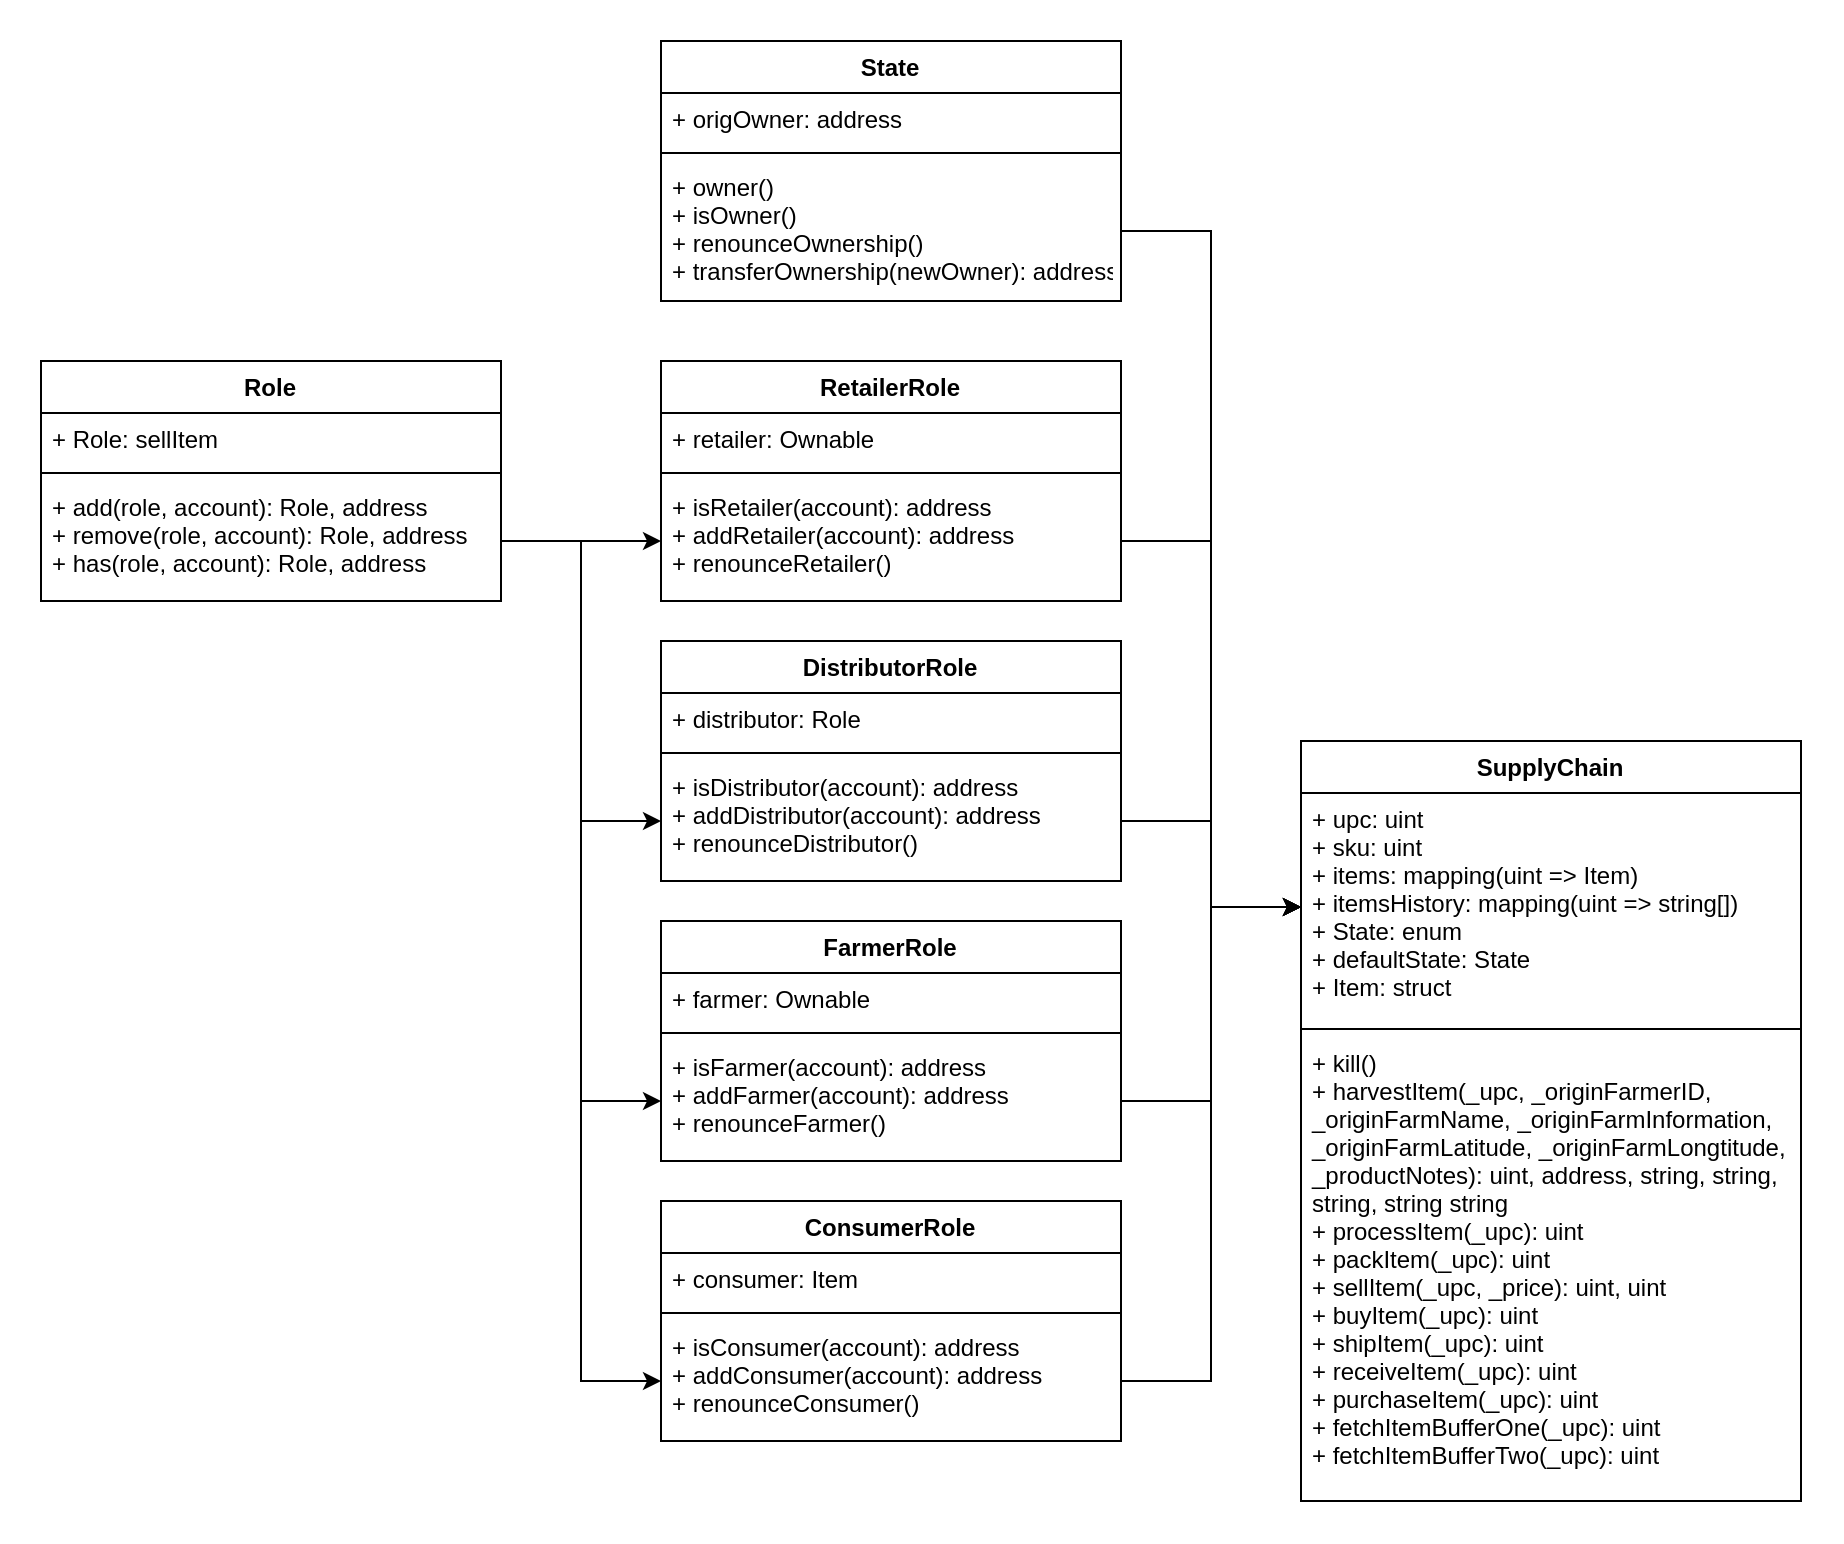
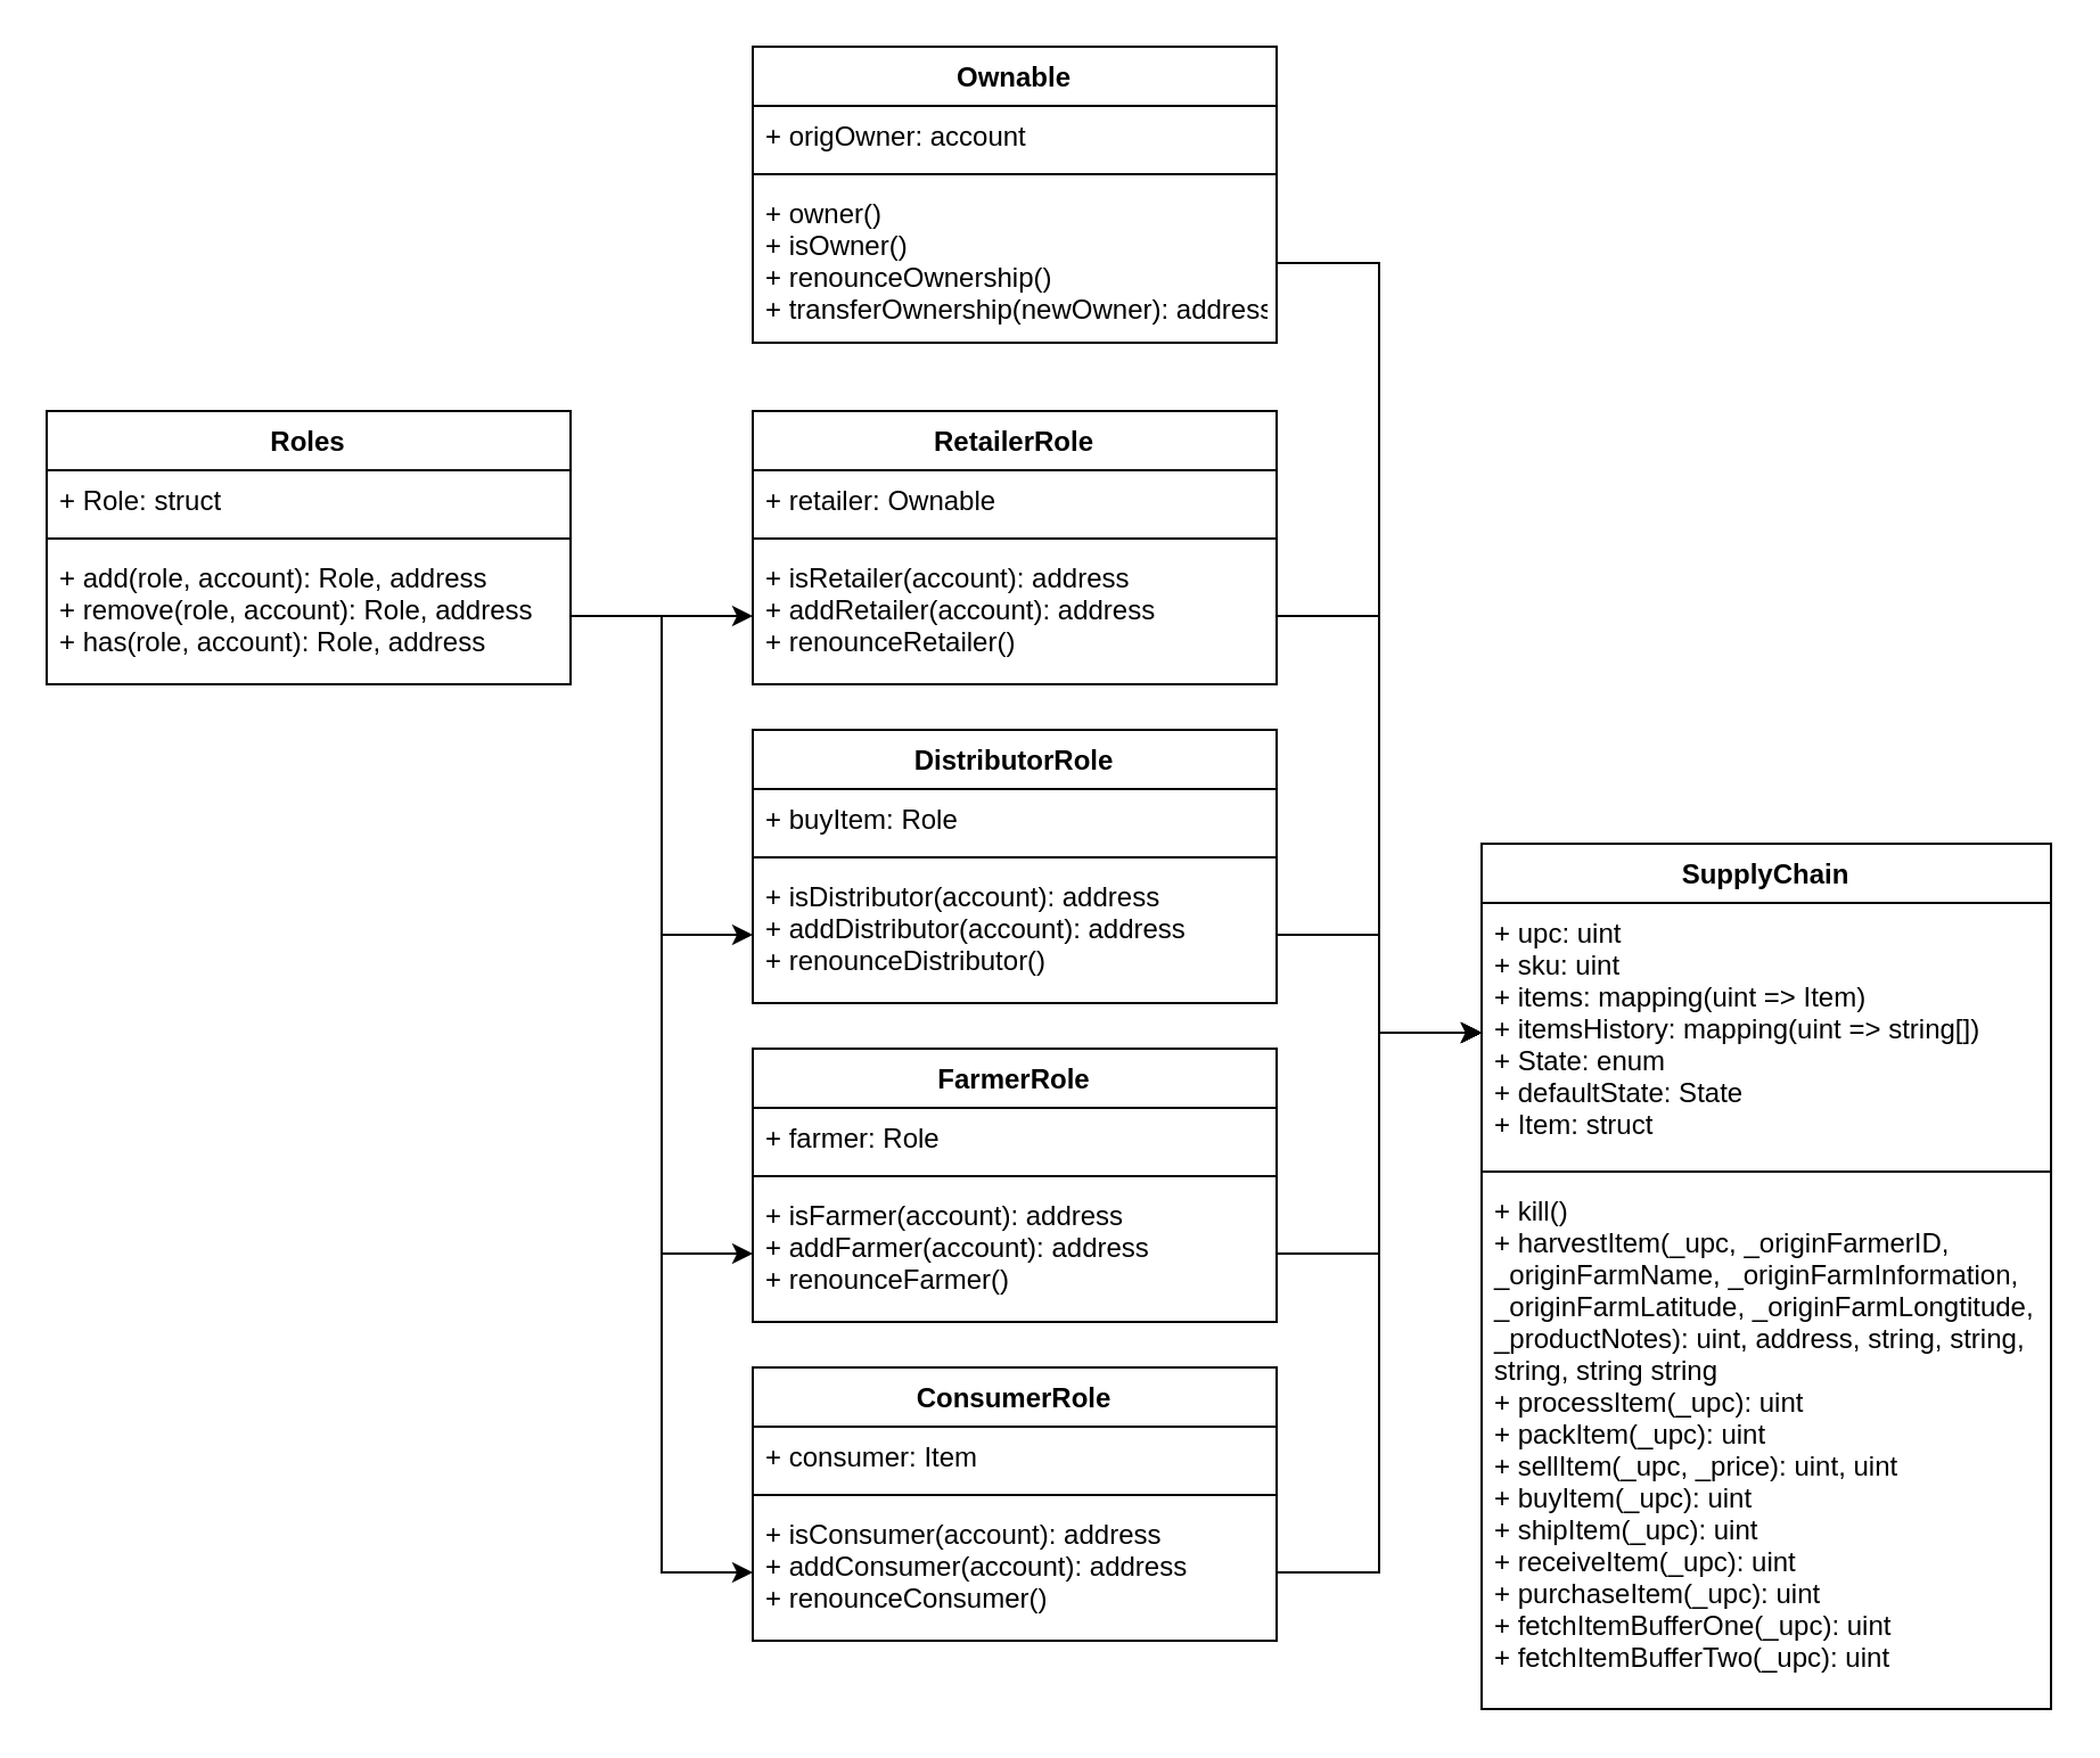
  <mxCell id="0" />
  <mxCell id="1" parent="0" />
- <mxCell id="2" value="Role" style="swimlane;fontStyle=1;align=center;verticalAlign=top;childLayout=stackLayout;horizontal=1;startSize=26;horizontalStack=0;resizeParent=1;resizeParentMax=0;resizeLast=0;collapsible=1;marginBottom=0;" vertex="1" parent="1"><mxGeometry x="20" y="180" width="230" height="120" as="geometry" /></mxCell>
- <mxCell id="3" value="+ Role: sellItem" style="text;strokeColor=none;fillColor=none;align=left;verticalAlign=top;spacingLeft=4;spacingRight=4;overflow=hidden;rotatable=0;points=[[0,0.5],[1,0.5]];portConstraint=eastwest;" vertex="1" parent="2"><mxGeometry y="26" width="230" height="26" as="geometry" /></mxCell>
+ <mxCell id="2" value="Roles" style="swimlane;fontStyle=1;align=center;verticalAlign=top;childLayout=stackLayout;horizontal=1;startSize=26;horizontalStack=0;resizeParent=1;resizeParentMax=0;resizeLast=0;collapsible=1;marginBottom=0;" vertex="1" parent="1"><mxGeometry x="20" y="180" width="230" height="120" as="geometry" /></mxCell>
+ <mxCell id="3" value="+ Role: struct" style="text;strokeColor=none;fillColor=none;align=left;verticalAlign=top;spacingLeft=4;spacingRight=4;overflow=hidden;rotatable=0;points=[[0,0.5],[1,0.5]];portConstraint=eastwest;" vertex="1" parent="2"><mxGeometry y="26" width="230" height="26" as="geometry" /></mxCell>
  <mxCell id="4" value="" style="line;strokeWidth=1;fillColor=none;align=left;verticalAlign=middle;spacingTop=-1;spacingLeft=3;spacingRight=3;rotatable=0;labelPosition=right;points=[];portConstraint=eastwest;strokeColor=inherit;" vertex="1" parent="2"><mxGeometry y="52" width="230" height="8" as="geometry" /></mxCell>
  <mxCell id="5" value="+ add(role, account): Role, address&#10;+ remove(role, account): Role, address&#10;+ has(role, account): Role, address" style="text;strokeColor=none;fillColor=none;align=left;verticalAlign=top;spacingLeft=4;spacingRight=4;overflow=hidden;rotatable=0;points=[[0,0.5],[1,0.5]];portConstraint=eastwest;" vertex="1" parent="2"><mxGeometry y="60" width="230" height="60" as="geometry" /></mxCell>
  <mxCell id="6" value="RetailerRole" style="swimlane;fontStyle=1;align=center;verticalAlign=top;childLayout=stackLayout;horizontal=1;startSize=26;horizontalStack=0;resizeParent=1;resizeParentMax=0;resizeLast=0;collapsible=1;marginBottom=0;" vertex="1" parent="1"><mxGeometry x="330" y="180" width="230" height="120" as="geometry" /></mxCell>
  <mxCell id="7" value="+ retailer: Ownable" style="text;strokeColor=none;fillColor=none;align=left;verticalAlign=top;spacingLeft=4;spacingRight=4;overflow=hidden;rotatable=0;points=[[0,0.5],[1,0.5]];portConstraint=eastwest;" vertex="1" parent="6"><mxGeometry y="26" width="230" height="26" as="geometry" /></mxCell>
  <mxCell id="8" value="" style="line;strokeWidth=1;fillColor=none;align=left;verticalAlign=middle;spacingTop=-1;spacingLeft=3;spacingRight=3;rotatable=0;labelPosition=right;points=[];portConstraint=eastwest;strokeColor=inherit;" vertex="1" parent="6"><mxGeometry y="52" width="230" height="8" as="geometry" /></mxCell>
  <mxCell id="9" value="+ isRetailer(account): address&#10;+ addRetailer(account): address&#10;+ renounceRetailer()" style="text;strokeColor=none;fillColor=none;align=left;verticalAlign=top;spacingLeft=4;spacingRight=4;overflow=hidden;rotatable=0;points=[[0,0.5],[1,0.5]];portConstraint=eastwest;" vertex="1" parent="6"><mxGeometry y="60" width="230" height="60" as="geometry" /></mxCell>
  <mxCell id="10" style="edgeStyle=orthogonalEdgeStyle;rounded=0;orthogonalLoop=1;jettySize=auto;html=1;exitX=1;exitY=0.5;exitDx=0;exitDy=0;entryX=0;entryY=0.5;entryDx=0;entryDy=0;" edge="1" parent="1" source="5" target="9"><mxGeometry relative="1" as="geometry" /></mxCell>
  <mxCell id="11" value="DistributorRole" style="swimlane;fontStyle=1;align=center;verticalAlign=top;childLayout=stackLayout;horizontal=1;startSize=26;horizontalStack=0;resizeParent=1;resizeParentMax=0;resizeLast=0;collapsible=1;marginBottom=0;" vertex="1" parent="1"><mxGeometry x="330" y="320" width="230" height="120" as="geometry" /></mxCell>
- <mxCell id="12" value="+ distributor: Role" style="text;strokeColor=none;fillColor=none;align=left;verticalAlign=top;spacingLeft=4;spacingRight=4;overflow=hidden;rotatable=0;points=[[0,0.5],[1,0.5]];portConstraint=eastwest;" vertex="1" parent="11"><mxGeometry y="26" width="230" height="26" as="geometry" /></mxCell>
+ <mxCell id="12" value="+ buyItem: Role" style="text;strokeColor=none;fillColor=none;align=left;verticalAlign=top;spacingLeft=4;spacingRight=4;overflow=hidden;rotatable=0;points=[[0,0.5],[1,0.5]];portConstraint=eastwest;" vertex="1" parent="11"><mxGeometry y="26" width="230" height="26" as="geometry" /></mxCell>
  <mxCell id="13" value="" style="line;strokeWidth=1;fillColor=none;align=left;verticalAlign=middle;spacingTop=-1;spacingLeft=3;spacingRight=3;rotatable=0;labelPosition=right;points=[];portConstraint=eastwest;strokeColor=inherit;" vertex="1" parent="11"><mxGeometry y="52" width="230" height="8" as="geometry" /></mxCell>
  <mxCell id="14" value="+ isDistributor(account): address&#10;+ addDistributor(account): address&#10;+ renounceDistributor()" style="text;strokeColor=none;fillColor=none;align=left;verticalAlign=top;spacingLeft=4;spacingRight=4;overflow=hidden;rotatable=0;points=[[0,0.5],[1,0.5]];portConstraint=eastwest;" vertex="1" parent="11"><mxGeometry y="60" width="230" height="60" as="geometry" /></mxCell>
  <mxCell id="15" value="FarmerRole" style="swimlane;fontStyle=1;align=center;verticalAlign=top;childLayout=stackLayout;horizontal=1;startSize=26;horizontalStack=0;resizeParent=1;resizeParentMax=0;resizeLast=0;collapsible=1;marginBottom=0;" vertex="1" parent="1"><mxGeometry x="330" y="460" width="230" height="120" as="geometry" /></mxCell>
- <mxCell id="16" value="+ farmer: Ownable" style="text;strokeColor=none;fillColor=none;align=left;verticalAlign=top;spacingLeft=4;spacingRight=4;overflow=hidden;rotatable=0;points=[[0,0.5],[1,0.5]];portConstraint=eastwest;" vertex="1" parent="15"><mxGeometry y="26" width="230" height="26" as="geometry" /></mxCell>
+ <mxCell id="16" value="+ farmer: Role" style="text;strokeColor=none;fillColor=none;align=left;verticalAlign=top;spacingLeft=4;spacingRight=4;overflow=hidden;rotatable=0;points=[[0,0.5],[1,0.5]];portConstraint=eastwest;" vertex="1" parent="15"><mxGeometry y="26" width="230" height="26" as="geometry" /></mxCell>
  <mxCell id="17" value="" style="line;strokeWidth=1;fillColor=none;align=left;verticalAlign=middle;spacingTop=-1;spacingLeft=3;spacingRight=3;rotatable=0;labelPosition=right;points=[];portConstraint=eastwest;strokeColor=inherit;" vertex="1" parent="15"><mxGeometry y="52" width="230" height="8" as="geometry" /></mxCell>
  <mxCell id="18" value="+ isFarmer(account): address&#10;+ addFarmer(account): address&#10;+ renounceFarmer()" style="text;strokeColor=none;fillColor=none;align=left;verticalAlign=top;spacingLeft=4;spacingRight=4;overflow=hidden;rotatable=0;points=[[0,0.5],[1,0.5]];portConstraint=eastwest;" vertex="1" parent="15"><mxGeometry y="60" width="230" height="60" as="geometry" /></mxCell>
  <mxCell id="19" value="ConsumerRole" style="swimlane;fontStyle=1;align=center;verticalAlign=top;childLayout=stackLayout;horizontal=1;startSize=26;horizontalStack=0;resizeParent=1;resizeParentMax=0;resizeLast=0;collapsible=1;marginBottom=0;" vertex="1" parent="1"><mxGeometry x="330" y="600" width="230" height="120" as="geometry" /></mxCell>
  <mxCell id="20" value="+ consumer: Item" style="text;strokeColor=none;fillColor=none;align=left;verticalAlign=top;spacingLeft=4;spacingRight=4;overflow=hidden;rotatable=0;points=[[0,0.5],[1,0.5]];portConstraint=eastwest;" vertex="1" parent="19"><mxGeometry y="26" width="230" height="26" as="geometry" /></mxCell>
  <mxCell id="21" value="" style="line;strokeWidth=1;fillColor=none;align=left;verticalAlign=middle;spacingTop=-1;spacingLeft=3;spacingRight=3;rotatable=0;labelPosition=right;points=[];portConstraint=eastwest;strokeColor=inherit;" vertex="1" parent="19"><mxGeometry y="52" width="230" height="8" as="geometry" /></mxCell>
  <mxCell id="22" value="+ isConsumer(account): address&#10;+ addConsumer(account): address&#10;+ renounceConsumer()" style="text;strokeColor=none;fillColor=none;align=left;verticalAlign=top;spacingLeft=4;spacingRight=4;overflow=hidden;rotatable=0;points=[[0,0.5],[1,0.5]];portConstraint=eastwest;" vertex="1" parent="19"><mxGeometry y="60" width="230" height="60" as="geometry" /></mxCell>
  <mxCell id="23" style="edgeStyle=orthogonalEdgeStyle;rounded=0;orthogonalLoop=1;jettySize=auto;html=1;exitX=1;exitY=0.5;exitDx=0;exitDy=0;entryX=0;entryY=0.5;entryDx=0;entryDy=0;" edge="1" parent="1" source="5" target="14"><mxGeometry relative="1" as="geometry" /></mxCell>
  <mxCell id="24" style="edgeStyle=orthogonalEdgeStyle;rounded=0;orthogonalLoop=1;jettySize=auto;html=1;exitX=1;exitY=0.5;exitDx=0;exitDy=0;entryX=0;entryY=0.5;entryDx=0;entryDy=0;" edge="1" parent="1" source="5" target="18"><mxGeometry relative="1" as="geometry" /></mxCell>
  <mxCell id="25" style="edgeStyle=orthogonalEdgeStyle;rounded=0;orthogonalLoop=1;jettySize=auto;html=1;exitX=1;exitY=0.5;exitDx=0;exitDy=0;entryX=0;entryY=0.5;entryDx=0;entryDy=0;" edge="1" parent="1" source="5" target="22"><mxGeometry relative="1" as="geometry" /></mxCell>
- <mxCell id="26" value="State" style="swimlane;fontStyle=1;align=center;verticalAlign=top;childLayout=stackLayout;horizontal=1;startSize=26;horizontalStack=0;resizeParent=1;resizeParentMax=0;resizeLast=0;collapsible=1;marginBottom=0;" vertex="1" parent="1"><mxGeometry x="330" y="20" width="230" height="130" as="geometry" /></mxCell>
- <mxCell id="27" value="+ origOwner: address" style="text;strokeColor=none;fillColor=none;align=left;verticalAlign=top;spacingLeft=4;spacingRight=4;overflow=hidden;rotatable=0;points=[[0,0.5],[1,0.5]];portConstraint=eastwest;" vertex="1" parent="26"><mxGeometry y="26" width="230" height="26" as="geometry" /></mxCell>
+ <mxCell id="26" value="Ownable" style="swimlane;fontStyle=1;align=center;verticalAlign=top;childLayout=stackLayout;horizontal=1;startSize=26;horizontalStack=0;resizeParent=1;resizeParentMax=0;resizeLast=0;collapsible=1;marginBottom=0;" vertex="1" parent="1"><mxGeometry x="330" y="20" width="230" height="130" as="geometry" /></mxCell>
+ <mxCell id="27" value="+ origOwner: account" style="text;strokeColor=none;fillColor=none;align=left;verticalAlign=top;spacingLeft=4;spacingRight=4;overflow=hidden;rotatable=0;points=[[0,0.5],[1,0.5]];portConstraint=eastwest;" vertex="1" parent="26"><mxGeometry y="26" width="230" height="26" as="geometry" /></mxCell>
  <mxCell id="28" value="" style="line;strokeWidth=1;fillColor=none;align=left;verticalAlign=middle;spacingTop=-1;spacingLeft=3;spacingRight=3;rotatable=0;labelPosition=right;points=[];portConstraint=eastwest;strokeColor=inherit;" vertex="1" parent="26"><mxGeometry y="52" width="230" height="8" as="geometry" /></mxCell>
  <mxCell id="29" value="+ owner()&#10;+ isOwner()&#10;+ renounceOwnership()&#10;+ transferOwnership(newOwner): address&#10;" style="text;strokeColor=none;fillColor=none;align=left;verticalAlign=top;spacingLeft=4;spacingRight=4;overflow=hidden;rotatable=0;points=[[0,0.5],[1,0.5]];portConstraint=eastwest;" vertex="1" parent="26"><mxGeometry y="60" width="230" height="70" as="geometry" /></mxCell>
  <mxCell id="30" value="SupplyChain" style="swimlane;fontStyle=1;align=center;verticalAlign=top;childLayout=stackLayout;horizontal=1;startSize=26;horizontalStack=0;resizeParent=1;resizeParentMax=0;resizeLast=0;collapsible=1;marginBottom=0;" vertex="1" parent="1"><mxGeometry x="650" y="370" width="250" height="380" as="geometry" /></mxCell>
  <mxCell id="31" value="+ upc: uint&#10;+ sku: uint&#10;+ items: mapping(uint =&gt; Item)&#10;+ itemsHistory: mapping(uint =&gt; string[])&#10;+ State: enum&#10;+ defaultState: State&#10;+ Item: struct" style="text;strokeColor=none;fillColor=none;align=left;verticalAlign=top;spacingLeft=4;spacingRight=4;overflow=hidden;rotatable=0;points=[[0,0.5],[1,0.5]];portConstraint=eastwest;" vertex="1" parent="30"><mxGeometry y="26" width="250" height="114" as="geometry" /></mxCell>
  <mxCell id="32" value="" style="line;strokeWidth=1;fillColor=none;align=left;verticalAlign=middle;spacingTop=-1;spacingLeft=3;spacingRight=3;rotatable=0;labelPosition=right;points=[];portConstraint=eastwest;strokeColor=inherit;" vertex="1" parent="30"><mxGeometry y="140" width="250" height="8" as="geometry" /></mxCell>
  <mxCell id="33" value="+ kill()&#10;+ harvestItem(_upc, _originFarmerID, &#10;_originFarmName, _originFarmInformation,&#10;_originFarmLatitude, _originFarmLongtitude,&#10;_productNotes): uint, address, string, string,&#10;string, string string&#10;+ processItem(_upc): uint&#10;+ packItem(_upc): uint&#10;+ sellItem(_upc, _price): uint, uint&#10;+ buyItem(_upc): uint&#10;+ shipItem(_upc): uint&#10;+ receiveItem(_upc): uint&#10;+ purchaseItem(_upc): uint&#10;+ fetchItemBufferOne(_upc): uint&#10;+ fetchItemBufferTwo(_upc): uint" style="text;strokeColor=none;fillColor=none;align=left;verticalAlign=top;spacingLeft=4;spacingRight=4;overflow=hidden;rotatable=0;points=[[0,0.5],[1,0.5]];portConstraint=eastwest;" vertex="1" parent="30"><mxGeometry y="148" width="250" height="232" as="geometry" /></mxCell>
  <mxCell id="34" style="edgeStyle=orthogonalEdgeStyle;rounded=0;orthogonalLoop=1;jettySize=auto;html=1;exitX=1;exitY=0.5;exitDx=0;exitDy=0;entryX=0;entryY=0.5;entryDx=0;entryDy=0;" edge="1" parent="1" source="14" target="31"><mxGeometry relative="1" as="geometry" /></mxCell>
  <mxCell id="35" style="edgeStyle=orthogonalEdgeStyle;rounded=0;orthogonalLoop=1;jettySize=auto;html=1;exitX=1;exitY=0.5;exitDx=0;exitDy=0;entryX=0;entryY=0.5;entryDx=0;entryDy=0;" edge="1" parent="1" source="18" target="31"><mxGeometry relative="1" as="geometry" /></mxCell>
  <mxCell id="36" style="edgeStyle=orthogonalEdgeStyle;rounded=0;orthogonalLoop=1;jettySize=auto;html=1;exitX=1;exitY=0.5;exitDx=0;exitDy=0;entryX=0;entryY=0.5;entryDx=0;entryDy=0;" edge="1" parent="1" source="22" target="31"><mxGeometry relative="1" as="geometry" /></mxCell>
  <mxCell id="37" style="edgeStyle=orthogonalEdgeStyle;rounded=0;orthogonalLoop=1;jettySize=auto;html=1;exitX=1;exitY=0.5;exitDx=0;exitDy=0;entryX=0;entryY=0.5;entryDx=0;entryDy=0;" edge="1" parent="1" source="29" target="31"><mxGeometry relative="1" as="geometry" /></mxCell>
  <mxCell id="38" style="edgeStyle=orthogonalEdgeStyle;rounded=0;orthogonalLoop=1;jettySize=auto;html=1;exitX=1;exitY=0.5;exitDx=0;exitDy=0;entryX=0;entryY=0.5;entryDx=0;entryDy=0;" edge="1" parent="1" source="9" target="31"><mxGeometry relative="1" as="geometry" /></mxCell>
